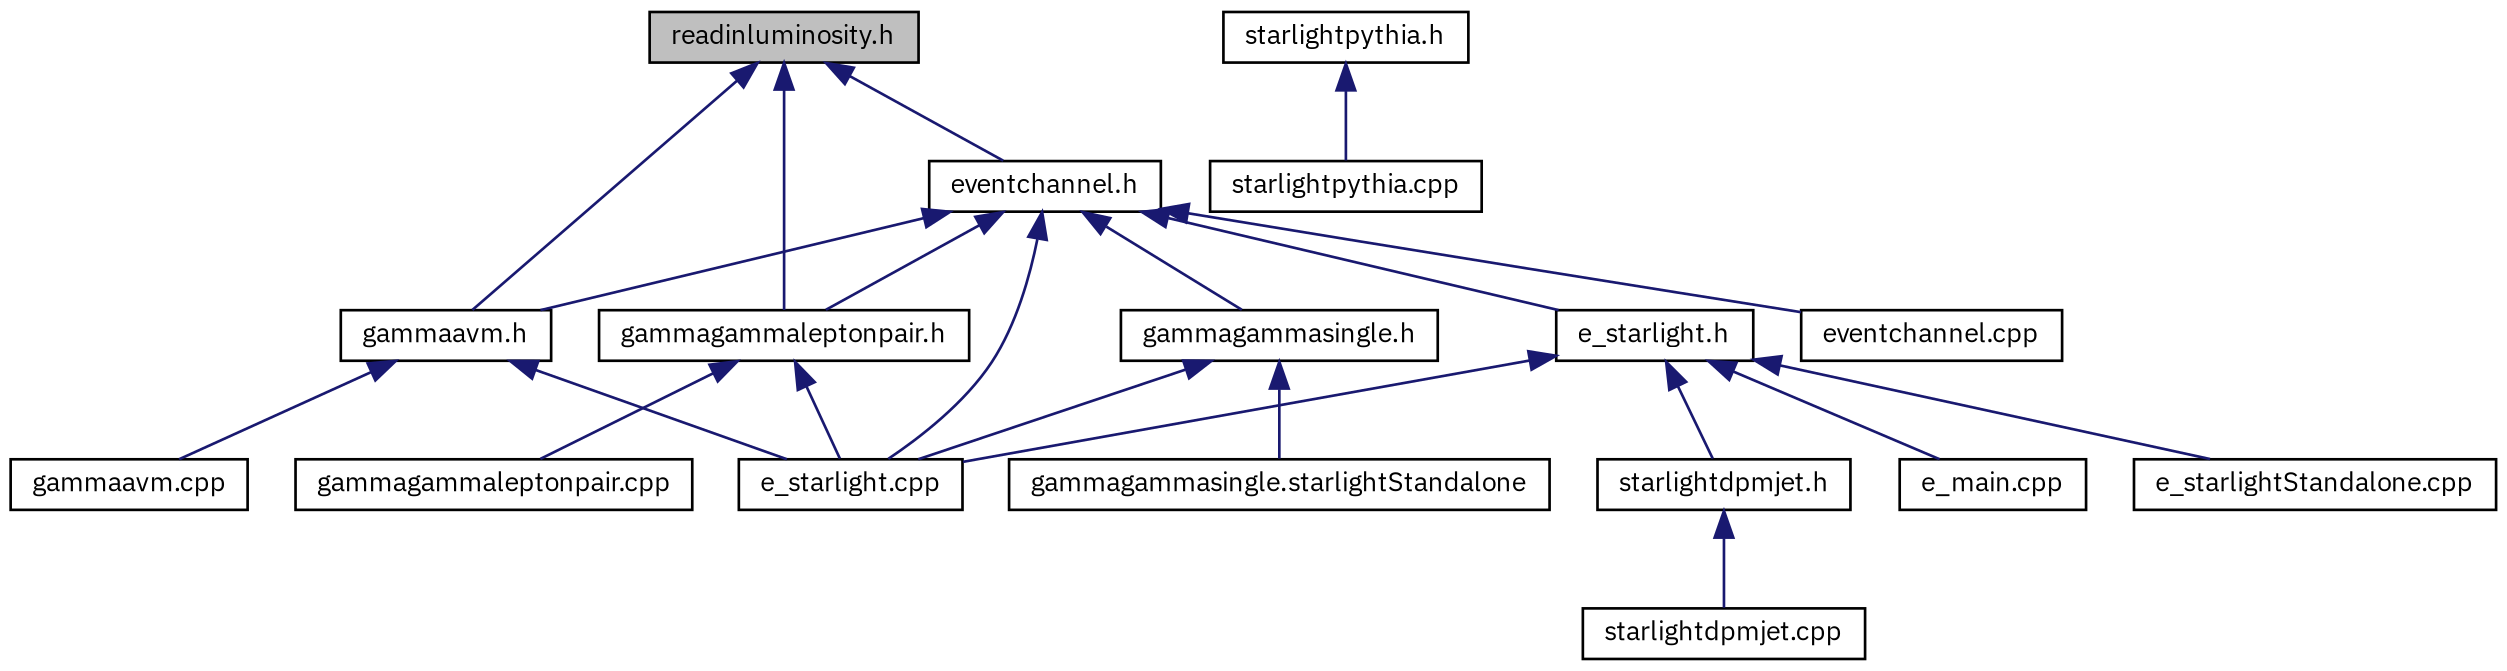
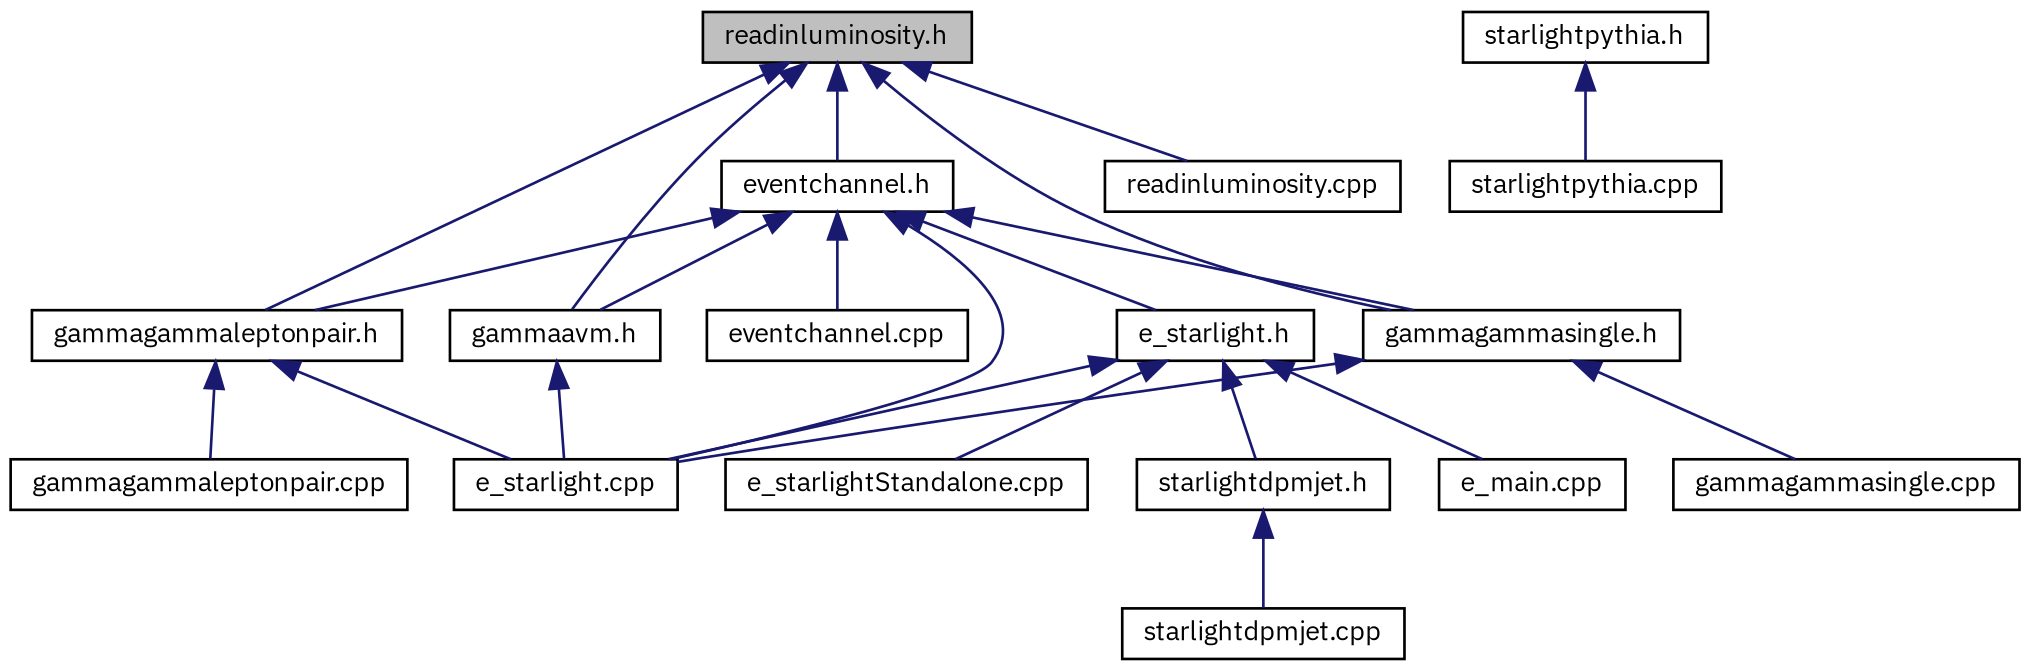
  digraph {
    fontname="IBM Plex Sans"
    node [color=black fontname="IBM Plex Sans" fontsize=10 shape=record]
    edge [color=midnightblue dir=back fontname="IBM Plex Sans" fontsize=10 labelfontname=Helvetica labelfontsize=10 style=solid]
    n1 [fillcolor=grey75 fontcolor=black height=0.2 label="readinluminosity.h" style=filled width=0.4]
    n2 [height=0.2 label="eventchannel.h" width=0.4]
    n3 [height=0.2 label="gammaavm.h" width=0.4]
    n4 [height=0.2 label="gammagammaleptonpair.h" width=0.4]
    n5 [height=0.2 label="gammagammasingle.h" width=0.4]
+   n6 [height=0.2 label="readinluminosity.cpp" width=0.4]
    n7 [height=0.2 label="e_starlight.h" width=0.4]
    n8 [height=0.2 label="e_starlight.cpp" width=0.4]
    n9 [height=0.2 label="eventchannel.cpp" width=0.4]
-   n10 [height=0.2 label="gammaavm.cpp" width=0.4]
    n11 [height=0.2 label="gammagammaleptonpair.cpp" width=0.4]
-   n12 [height=0.2 label="gammagammasingle.starlightStandalone" width=0.4]
+   n12 [height=0.2 label="gammagammasingle.cpp" width=0.4]
    n13 [height=0.2 label="starlightdpmjet.h" width=0.4]
    n14 [height=0.2 label="e_main.cpp" width=0.4]
    n15 [height=0.2 label="e_starlightStandalone.cpp" width=0.4]
    n16 [height=0.2 label="starlightdpmjet.cpp" width=0.4]
    n17 [height=0.2 label="starlightpythia.h" width=0.4]
    n18 [height=0.2 label="starlightpythia.cpp" width=0.4]
    n1 -> n2
    n1 -> n3
    n1 -> n4
+   n1 -> n5
+   n1 -> n6
    n2 -> n3
    n2 -> n4
    n2 -> n5
    n2 -> n7
    n2 -> n8
    n2 -> n9
    n3 -> n8
-   n3 -> n10
    n4 -> n8
    n4 -> n11
    n5 -> n8
    n5 -> n12
    n7 -> n8
    n7 -> n13
    n7 -> n14
    n7 -> n15
    n13 -> n16
    n17 -> n18
  }
